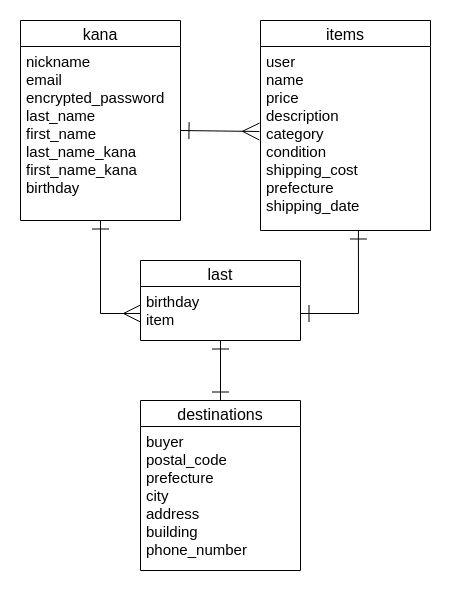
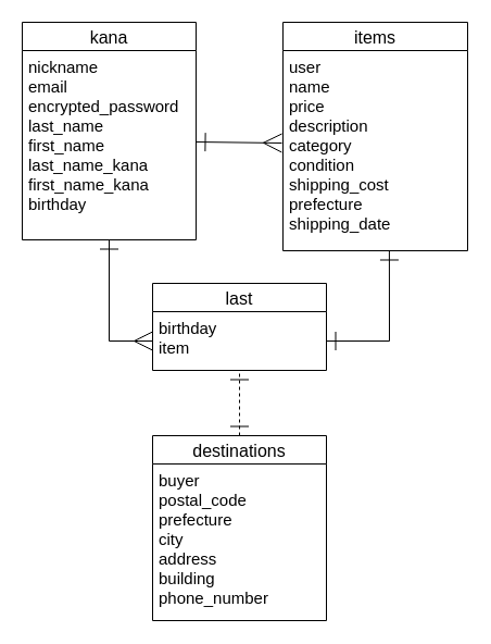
  <mxCell id="0" />
  <mxCell id="1" parent="0" />
  <mxCell id="2" value="kana" style="swimlane;fontStyle=0;childLayout=stackLayout;horizontal=1;startSize=26;horizontalStack=0;resizeParent=1;resizeParentMax=0;resizeLast=0;collapsible=1;marginBottom=0;align=center;fontSize=16;" parent="1" vertex="1"><mxGeometry x="20" y="20" width="160" height="200" as="geometry" /></mxCell>
  <mxCell id="3" value="nickname&#10;email&#10;encrypted_password&#10;last_name&#10;first_name&#10;last_name_kana&#10;first_name_kana&#10;birthday" style="text;strokeColor=none;fillColor=none;spacingLeft=4;spacingRight=4;overflow=hidden;rotatable=0;points=[[0,0.5],[1,0.5]];portConstraint=eastwest;fontSize=15;" parent="2" vertex="1"><mxGeometry y="26" width="160" height="174" as="geometry" /></mxCell>
  <mxCell id="4" value="items" style="swimlane;fontStyle=0;childLayout=stackLayout;horizontal=1;startSize=26;horizontalStack=0;resizeParent=1;resizeParentMax=0;resizeLast=0;collapsible=1;marginBottom=0;align=center;fontSize=16;" parent="1" vertex="1"><mxGeometry x="260" y="20" width="170" height="210" as="geometry" /></mxCell>
  <mxCell id="5" value="user&#10;name&#10;price&#10;description&#10;category&#10;condition&#10;shipping_cost&#10;prefecture&#10;shipping_date" style="text;strokeColor=none;fillColor=none;spacingLeft=4;spacingRight=4;overflow=hidden;rotatable=0;points=[[0,0.5],[1,0.5]];portConstraint=eastwest;fontSize=15;" parent="4" vertex="1"><mxGeometry y="26" width="170" height="184" as="geometry" /></mxCell>
  <mxCell id="6" value="last" style="swimlane;fontStyle=0;childLayout=stackLayout;horizontal=1;startSize=26;horizontalStack=0;resizeParent=1;resizeParentMax=0;resizeLast=0;collapsible=1;marginBottom=0;align=center;fontSize=16;" parent="1" vertex="1"><mxGeometry x="140" y="260" width="160" height="80" as="geometry" /></mxCell>
  <mxCell id="7" value="birthday&#10;item" style="text;strokeColor=none;fillColor=none;spacingLeft=4;spacingRight=4;overflow=hidden;rotatable=0;points=[[0,0.5],[1,0.5]];portConstraint=eastwest;fontSize=15;" parent="6" vertex="1"><mxGeometry y="26" width="160" height="54" as="geometry" /></mxCell>
- <mxCell id="8" style="edgeStyle=none;rounded=0;orthogonalLoop=1;jettySize=auto;html=1;exitX=0.5;exitY=0;exitDx=0;exitDy=0;startArrow=ERone;startFill=0;startSize=15;endArrow=ERone;endFill=0;endSize=15;" parent="1" source="9" target="7" edge="1"><mxGeometry relative="1" as="geometry" /></mxCell>
+ <mxCell id="8" style="edgeStyle=none;rounded=0;orthogonalLoop=1;jettySize=auto;html=1;exitX=0.5;exitY=0;exitDx=0;exitDy=0;startArrow=ERone;startFill=0;startSize=15;endArrow=ERone;endFill=0;endSize=15;dashed=1;" parent="1" source="9" target="7" edge="1"><mxGeometry relative="1" as="geometry" /></mxCell>
  <mxCell id="9" value="destinations" style="swimlane;fontStyle=0;childLayout=stackLayout;horizontal=1;startSize=26;horizontalStack=0;resizeParent=1;resizeParentMax=0;resizeLast=0;collapsible=1;marginBottom=0;align=center;fontSize=16;" parent="1" vertex="1"><mxGeometry x="140" y="400" width="160" height="170" as="geometry" /></mxCell>
  <mxCell id="10" value="buyer &#10;postal_code&#10;prefecture&#10;city&#10;address&#10;building&#10;phone_number" style="text;strokeColor=none;fillColor=none;spacingLeft=4;spacingRight=4;overflow=hidden;rotatable=0;points=[[0,0.5],[1,0.5]];portConstraint=eastwest;fontSize=15;" parent="9" vertex="1"><mxGeometry y="26" width="160" height="144" as="geometry" /></mxCell>
  <mxCell id="11" style="edgeStyle=none;rounded=0;orthogonalLoop=1;jettySize=auto;html=1;entryX=-0.006;entryY=0.462;entryDx=0;entryDy=0;entryPerimeter=0;startArrow=ERone;startFill=0;endSize=15;startSize=15;endArrow=ERmany;endFill=0;" parent="1" target="5" edge="1"><mxGeometry relative="1" as="geometry"><mxPoint x="180" y="130" as="sourcePoint" /></mxGeometry></mxCell>
  <mxCell id="12" style="edgeStyle=none;rounded=0;orthogonalLoop=1;jettySize=auto;html=1;exitX=0;exitY=0.5;exitDx=0;exitDy=0;startArrow=ERmany;startFill=0;startSize=15;endArrow=ERone;endFill=0;endSize=15;" parent="1" source="7" target="3" edge="1"><mxGeometry relative="1" as="geometry"><mxPoint x="99" y="223" as="targetPoint" /><Array as="points"><mxPoint x="100" y="313" /></Array></mxGeometry></mxCell>
  <mxCell id="13" style="edgeStyle=none;rounded=0;orthogonalLoop=1;jettySize=auto;html=1;exitX=1;exitY=0.5;exitDx=0;exitDy=0;entryX=0.576;entryY=1;entryDx=0;entryDy=0;entryPerimeter=0;startArrow=ERone;startFill=0;startSize=15;endArrow=ERone;endFill=0;endSize=15;" parent="1" source="7" target="5" edge="1"><mxGeometry relative="1" as="geometry"><Array as="points"><mxPoint x="358" y="313" /></Array></mxGeometry></mxCell>
